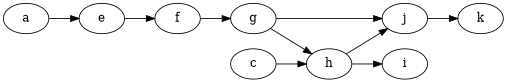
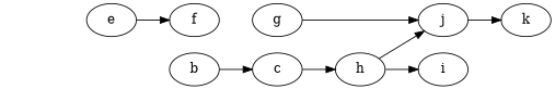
  digraph {
    rankdir=LR
-   a
    e
    f
+   b
    c
    g
    h
    j
    i
    k
-   a -> e
    e -> f
-   f -> g
+   b -> c
    c -> h
-   g -> h
    g -> j
    h -> j
    h -> i
    j -> k
  }
